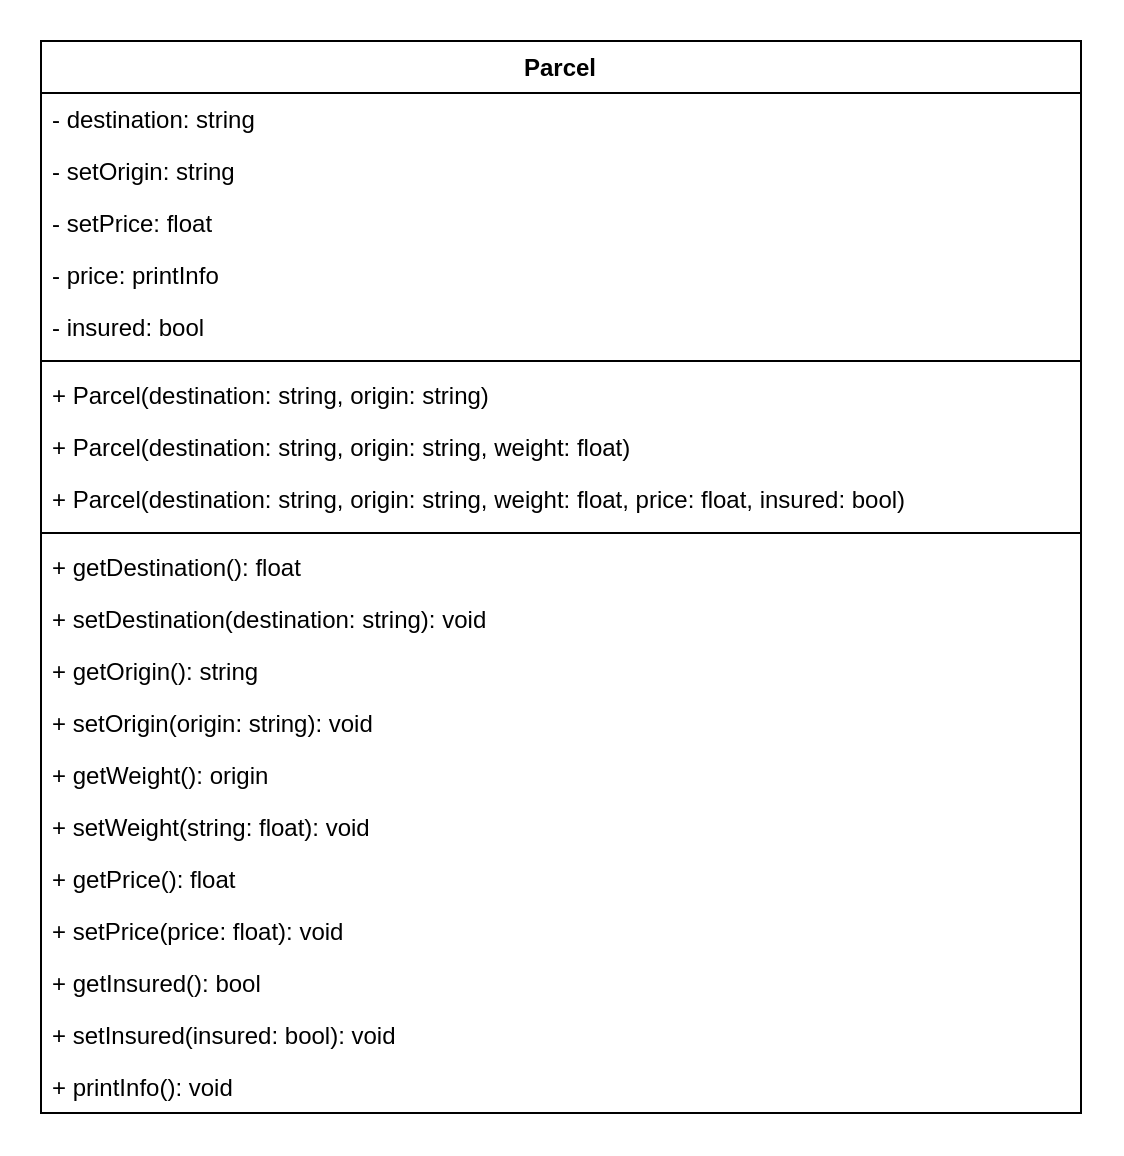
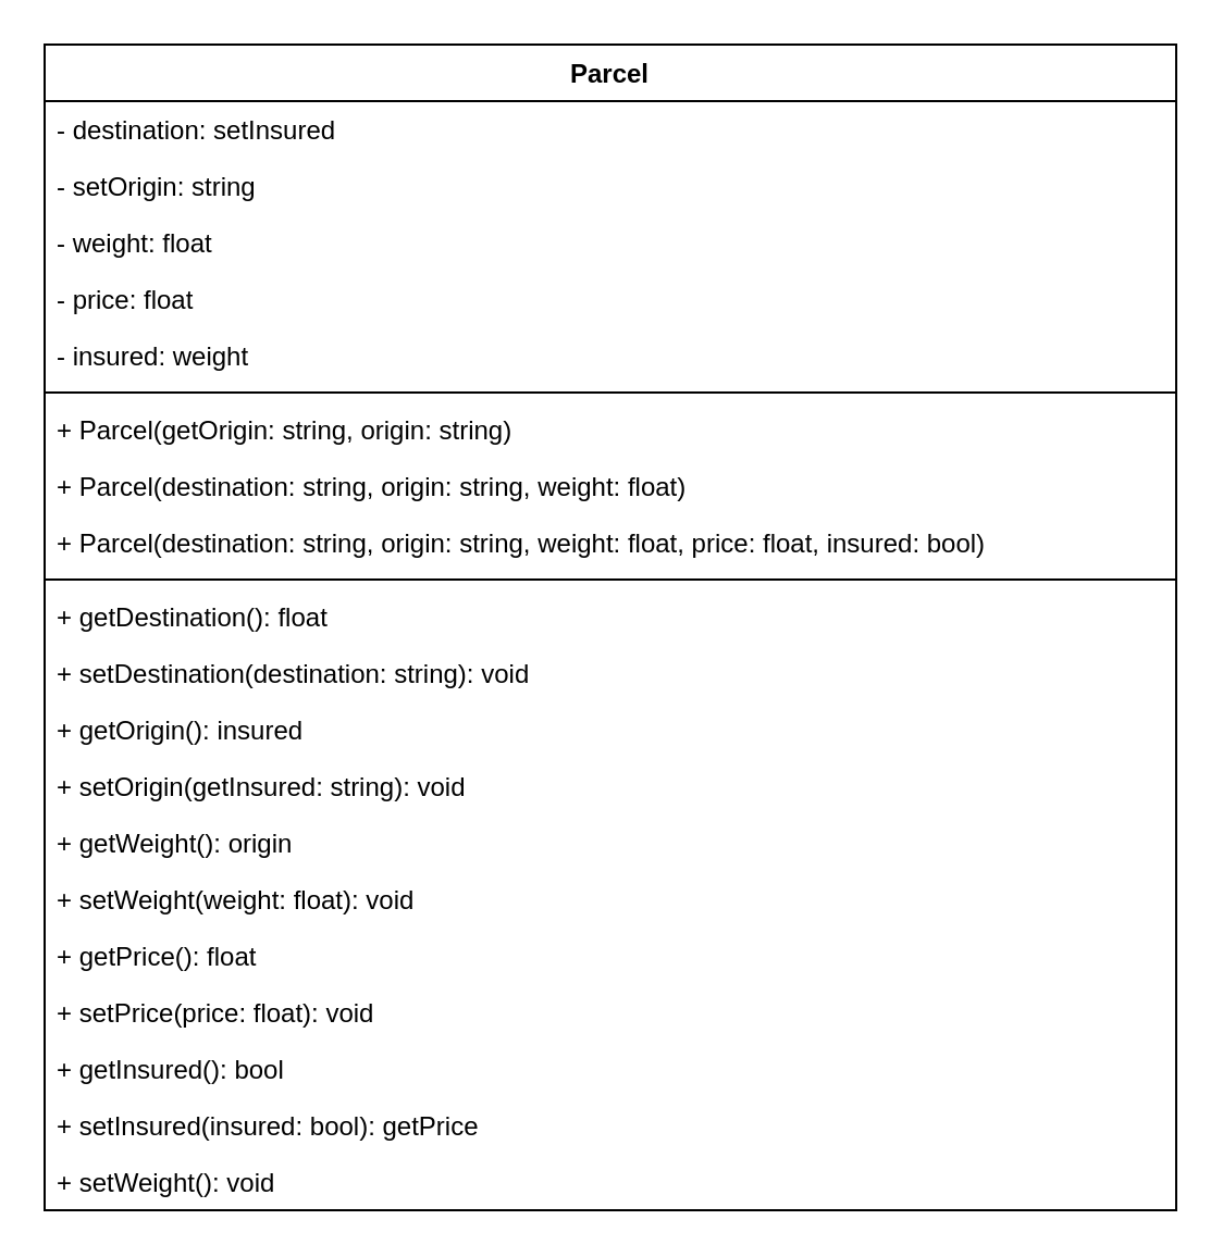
  <mxCell id="0" />
  <mxCell id="1" parent="0" />
  <mxCell id="2" value="Parcel" style="swimlane;fontStyle=1;align=center;verticalAlign=top;childLayout=stackLayout;horizontal=1;startSize=26;horizontalStack=0;resizeParent=1;resizeParentMax=0;resizeLast=0;collapsible=1;marginBottom=0;" vertex="1" parent="1"><mxGeometry x="20" y="20" width="520" height="536" as="geometry" /></mxCell>
- <mxCell id="3" value="- destination: string" style="text;strokeColor=none;fillColor=none;align=left;verticalAlign=top;spacingLeft=4;spacingRight=4;overflow=hidden;rotatable=0;points=[[0,0.5],[1,0.5]];portConstraint=eastwest;" vertex="1" parent="2"><mxGeometry y="26" width="520" height="26" as="geometry" /></mxCell>
+ <mxCell id="3" value="- destination: setInsured" style="text;strokeColor=none;fillColor=none;align=left;verticalAlign=top;spacingLeft=4;spacingRight=4;overflow=hidden;rotatable=0;points=[[0,0.5],[1,0.5]];portConstraint=eastwest;" vertex="1" parent="2"><mxGeometry y="26" width="520" height="26" as="geometry" /></mxCell>
  <mxCell id="4" value="- setOrigin: string" style="text;strokeColor=none;fillColor=none;align=left;verticalAlign=top;spacingLeft=4;spacingRight=4;overflow=hidden;rotatable=0;points=[[0,0.5],[1,0.5]];portConstraint=eastwest;" vertex="1" parent="2"><mxGeometry y="52" width="520" height="26" as="geometry" /></mxCell>
- <mxCell id="5" value="- setPrice: float" style="text;strokeColor=none;fillColor=none;align=left;verticalAlign=top;spacingLeft=4;spacingRight=4;overflow=hidden;rotatable=0;points=[[0,0.5],[1,0.5]];portConstraint=eastwest;" vertex="1" parent="2"><mxGeometry y="78" width="520" height="26" as="geometry" /></mxCell>
- <mxCell id="6" value="- price: printInfo" style="text;strokeColor=none;fillColor=none;align=left;verticalAlign=top;spacingLeft=4;spacingRight=4;overflow=hidden;rotatable=0;points=[[0,0.5],[1,0.5]];portConstraint=eastwest;" vertex="1" parent="2"><mxGeometry y="104" width="520" height="26" as="geometry" /></mxCell>
- <mxCell id="7" value="- insured: bool" style="text;strokeColor=none;fillColor=none;align=left;verticalAlign=top;spacingLeft=4;spacingRight=4;overflow=hidden;rotatable=0;points=[[0,0.5],[1,0.5]];portConstraint=eastwest;" vertex="1" parent="2"><mxGeometry y="130" width="520" height="26" as="geometry" /></mxCell>
+ <mxCell id="5" value="- weight: float" style="text;strokeColor=none;fillColor=none;align=left;verticalAlign=top;spacingLeft=4;spacingRight=4;overflow=hidden;rotatable=0;points=[[0,0.5],[1,0.5]];portConstraint=eastwest;" vertex="1" parent="2"><mxGeometry y="78" width="520" height="26" as="geometry" /></mxCell>
+ <mxCell id="6" value="- price: float" style="text;strokeColor=none;fillColor=none;align=left;verticalAlign=top;spacingLeft=4;spacingRight=4;overflow=hidden;rotatable=0;points=[[0,0.5],[1,0.5]];portConstraint=eastwest;" vertex="1" parent="2"><mxGeometry y="104" width="520" height="26" as="geometry" /></mxCell>
+ <mxCell id="7" value="- insured: weight" style="text;strokeColor=none;fillColor=none;align=left;verticalAlign=top;spacingLeft=4;spacingRight=4;overflow=hidden;rotatable=0;points=[[0,0.5],[1,0.5]];portConstraint=eastwest;" vertex="1" parent="2"><mxGeometry y="130" width="520" height="26" as="geometry" /></mxCell>
  <mxCell id="8" value="" style="line;strokeWidth=1;fillColor=none;align=left;verticalAlign=middle;spacingTop=-1;spacingLeft=3;spacingRight=3;rotatable=0;labelPosition=right;points=[];portConstraint=eastwest;strokeColor=inherit;" vertex="1" parent="2"><mxGeometry y="156" width="520" height="8" as="geometry" /></mxCell>
- <mxCell id="9" value="+ Parcel(destination: string, origin: string)" style="text;strokeColor=none;fillColor=none;align=left;verticalAlign=top;spacingLeft=4;spacingRight=4;overflow=hidden;rotatable=0;points=[[0,0.5],[1,0.5]];portConstraint=eastwest;" vertex="1" parent="2"><mxGeometry y="164" width="520" height="26" as="geometry" /></mxCell>
+ <mxCell id="9" value="+ Parcel(getOrigin: string, origin: string)" style="text;strokeColor=none;fillColor=none;align=left;verticalAlign=top;spacingLeft=4;spacingRight=4;overflow=hidden;rotatable=0;points=[[0,0.5],[1,0.5]];portConstraint=eastwest;" vertex="1" parent="2"><mxGeometry y="164" width="520" height="26" as="geometry" /></mxCell>
  <mxCell id="10" value="+ Parcel(destination: string, origin: string, weight: float)" style="text;strokeColor=none;fillColor=none;align=left;verticalAlign=top;spacingLeft=4;spacingRight=4;overflow=hidden;rotatable=0;points=[[0,0.5],[1,0.5]];portConstraint=eastwest;" vertex="1" parent="2"><mxGeometry y="190" width="520" height="26" as="geometry" /></mxCell>
  <mxCell id="11" value="+ Parcel(destination: string, origin: string, weight: float, price: float, insured: bool)" style="text;strokeColor=none;fillColor=none;align=left;verticalAlign=top;spacingLeft=4;spacingRight=4;overflow=hidden;rotatable=0;points=[[0,0.5],[1,0.5]];portConstraint=eastwest;" vertex="1" parent="2"><mxGeometry y="216" width="520" height="26" as="geometry" /></mxCell>
  <mxCell id="12" value="" style="line;strokeWidth=1;fillColor=none;align=left;verticalAlign=middle;spacingTop=-1;spacingLeft=3;spacingRight=3;rotatable=0;labelPosition=right;points=[];portConstraint=eastwest;strokeColor=inherit;" vertex="1" parent="2"><mxGeometry y="242" width="520" height="8" as="geometry" /></mxCell>
  <mxCell id="13" value="+ getDestination(): float" style="text;strokeColor=none;fillColor=none;align=left;verticalAlign=top;spacingLeft=4;spacingRight=4;overflow=hidden;rotatable=0;points=[[0,0.5],[1,0.5]];portConstraint=eastwest;" vertex="1" parent="2"><mxGeometry y="250" width="520" height="26" as="geometry" /></mxCell>
  <mxCell id="14" value="+ setDestination(destination: string): void" style="text;strokeColor=none;fillColor=none;align=left;verticalAlign=top;spacingLeft=4;spacingRight=4;overflow=hidden;rotatable=0;points=[[0,0.5],[1,0.5]];portConstraint=eastwest;" vertex="1" parent="2"><mxGeometry y="276" width="520" height="26" as="geometry" /></mxCell>
- <mxCell id="15" value="+ getOrigin(): string" style="text;strokeColor=none;fillColor=none;align=left;verticalAlign=top;spacingLeft=4;spacingRight=4;overflow=hidden;rotatable=0;points=[[0,0.5],[1,0.5]];portConstraint=eastwest;" vertex="1" parent="2"><mxGeometry y="302" width="520" height="26" as="geometry" /></mxCell>
- <mxCell id="16" value="+ setOrigin(origin: string): void" style="text;strokeColor=none;fillColor=none;align=left;verticalAlign=top;spacingLeft=4;spacingRight=4;overflow=hidden;rotatable=0;points=[[0,0.5],[1,0.5]];portConstraint=eastwest;" vertex="1" parent="2"><mxGeometry y="328" width="520" height="26" as="geometry" /></mxCell>
+ <mxCell id="15" value="+ getOrigin(): insured" style="text;strokeColor=none;fillColor=none;align=left;verticalAlign=top;spacingLeft=4;spacingRight=4;overflow=hidden;rotatable=0;points=[[0,0.5],[1,0.5]];portConstraint=eastwest;" vertex="1" parent="2"><mxGeometry y="302" width="520" height="26" as="geometry" /></mxCell>
+ <mxCell id="16" value="+ setOrigin(getInsured: string): void" style="text;strokeColor=none;fillColor=none;align=left;verticalAlign=top;spacingLeft=4;spacingRight=4;overflow=hidden;rotatable=0;points=[[0,0.5],[1,0.5]];portConstraint=eastwest;" vertex="1" parent="2"><mxGeometry y="328" width="520" height="26" as="geometry" /></mxCell>
  <mxCell id="17" value="+ getWeight(): origin" style="text;strokeColor=none;fillColor=none;align=left;verticalAlign=top;spacingLeft=4;spacingRight=4;overflow=hidden;rotatable=0;points=[[0,0.5],[1,0.5]];portConstraint=eastwest;" vertex="1" parent="2"><mxGeometry y="354" width="520" height="26" as="geometry" /></mxCell>
- <mxCell id="18" value="+ setWeight(string: float): void" style="text;strokeColor=none;fillColor=none;align=left;verticalAlign=top;spacingLeft=4;spacingRight=4;overflow=hidden;rotatable=0;points=[[0,0.5],[1,0.5]];portConstraint=eastwest;" vertex="1" parent="2"><mxGeometry y="380" width="520" height="26" as="geometry" /></mxCell>
+ <mxCell id="18" value="+ setWeight(weight: float): void" style="text;strokeColor=none;fillColor=none;align=left;verticalAlign=top;spacingLeft=4;spacingRight=4;overflow=hidden;rotatable=0;points=[[0,0.5],[1,0.5]];portConstraint=eastwest;" vertex="1" parent="2"><mxGeometry y="380" width="520" height="26" as="geometry" /></mxCell>
  <mxCell id="19" value="+ getPrice(): float" style="text;strokeColor=none;fillColor=none;align=left;verticalAlign=top;spacingLeft=4;spacingRight=4;overflow=hidden;rotatable=0;points=[[0,0.5],[1,0.5]];portConstraint=eastwest;" vertex="1" parent="2"><mxGeometry y="406" width="520" height="26" as="geometry" /></mxCell>
  <mxCell id="20" value="+ setPrice(price: float): void" style="text;strokeColor=none;fillColor=none;align=left;verticalAlign=top;spacingLeft=4;spacingRight=4;overflow=hidden;rotatable=0;points=[[0,0.5],[1,0.5]];portConstraint=eastwest;" vertex="1" parent="2"><mxGeometry y="432" width="520" height="26" as="geometry" /></mxCell>
  <mxCell id="21" value="+ getInsured(): bool" style="text;strokeColor=none;fillColor=none;align=left;verticalAlign=top;spacingLeft=4;spacingRight=4;overflow=hidden;rotatable=0;points=[[0,0.5],[1,0.5]];portConstraint=eastwest;" vertex="1" parent="2"><mxGeometry y="458" width="520" height="26" as="geometry" /></mxCell>
- <mxCell id="22" value="+ setInsured(insured: bool): void" style="text;strokeColor=none;fillColor=none;align=left;verticalAlign=top;spacingLeft=4;spacingRight=4;overflow=hidden;rotatable=0;points=[[0,0.5],[1,0.5]];portConstraint=eastwest;" vertex="1" parent="2"><mxGeometry y="484" width="520" height="26" as="geometry" /></mxCell>
- <mxCell id="23" value="+ printInfo(): void" style="text;strokeColor=none;fillColor=none;align=left;verticalAlign=top;spacingLeft=4;spacingRight=4;overflow=hidden;rotatable=0;points=[[0,0.5],[1,0.5]];portConstraint=eastwest;" vertex="1" parent="2"><mxGeometry y="510" width="520" height="26" as="geometry" /></mxCell>
+ <mxCell id="22" value="+ setInsured(insured: bool): getPrice" style="text;strokeColor=none;fillColor=none;align=left;verticalAlign=top;spacingLeft=4;spacingRight=4;overflow=hidden;rotatable=0;points=[[0,0.5],[1,0.5]];portConstraint=eastwest;" vertex="1" parent="2"><mxGeometry y="484" width="520" height="26" as="geometry" /></mxCell>
+ <mxCell id="23" value="+ setWeight(): void" style="text;strokeColor=none;fillColor=none;align=left;verticalAlign=top;spacingLeft=4;spacingRight=4;overflow=hidden;rotatable=0;points=[[0,0.5],[1,0.5]];portConstraint=eastwest;" vertex="1" parent="2"><mxGeometry y="510" width="520" height="26" as="geometry" /></mxCell>
